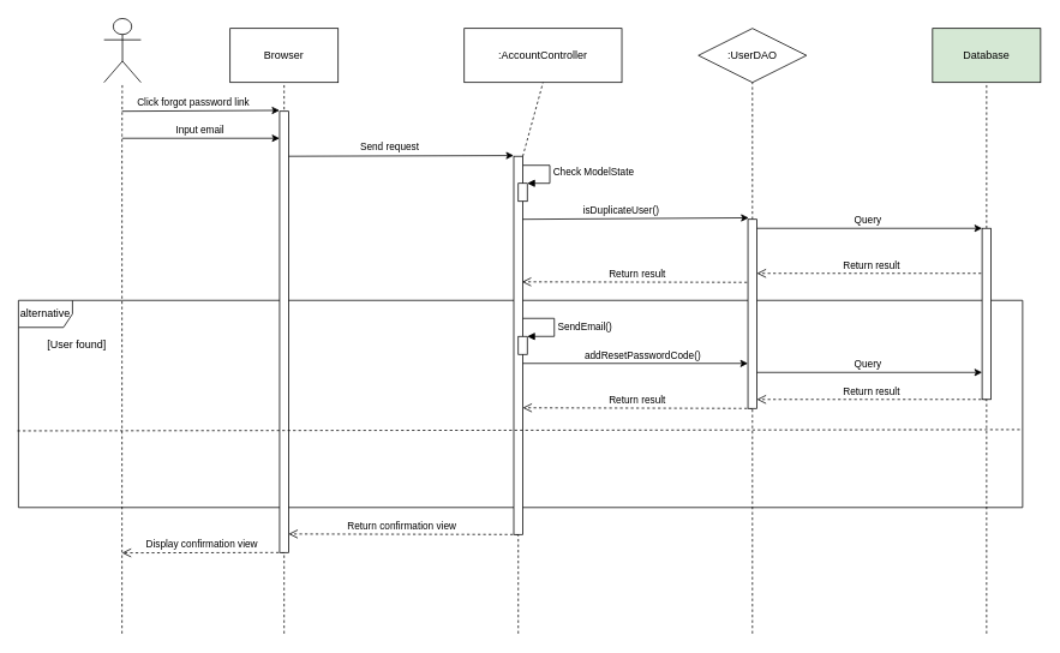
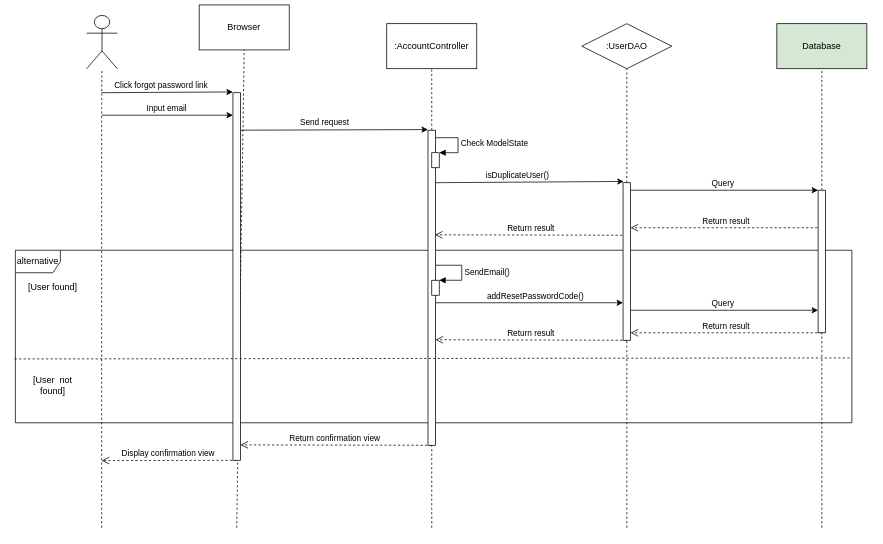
  <mxCell id="0" />
  <mxCell id="1" parent="0" />
  <mxCell id="2" value="alternative" style="shape=umlFrame;whiteSpace=wrap;html=1;fontColor=none;" parent="1" vertex="1"><mxGeometry x="20" y="333" width="1115" height="230" as="geometry" /></mxCell>
  <mxCell id="3" value="Actor" style="shape=umlActor;verticalLabelPosition=bottom;verticalAlign=top;outlineConnect=0;html=1;noLabel=1;fontColor=none;" parent="1" vertex="1"><mxGeometry x="115" y="20" width="41" height="71" as="geometry" /></mxCell>
- <mxCell id="4" value="Browser" style="rounded=0;whiteSpace=wrap;html=1;" parent="1" vertex="1"><mxGeometry x="255" y="31" width="120" height="60" as="geometry" /></mxCell>
- <mxCell id="5" value=":AccountController" style="rounded=0;whiteSpace=wrap;html=1;" parent="1" vertex="1"><mxGeometry x="515" y="31" width="175" height="60" as="geometry" /></mxCell>
+ <mxCell id="4" value="Browser" style="rounded=0;whiteSpace=wrap;html=1;" parent="1" vertex="1"><mxGeometry x="265" y="6" width="120" height="60" as="geometry" /></mxCell>
+ <mxCell id="5" value=":AccountController" style="rounded=0;whiteSpace=wrap;html=1;" parent="1" vertex="1"><mxGeometry x="515" y="31" width="120" height="60" as="geometry" /></mxCell>
  <mxCell id="6" value=":UserDAO" style="rhombus;whiteSpace=wrap;html=1;" parent="1" vertex="1"><mxGeometry x="775" y="31" width="120" height="60" as="geometry" /></mxCell>
  <mxCell id="7" value="Database" style="rounded=0;whiteSpace=wrap;html=1;fillColor=#d5e8d4;" parent="1" vertex="1"><mxGeometry x="1035" y="31" width="120" height="60" as="geometry" /></mxCell>
  <mxCell id="8" value="" style="endArrow=none;dashed=1;html=1;fontColor=none;" parent="1" target="3" edge="1"><mxGeometry width="50" height="50" relative="1" as="geometry"><mxPoint x="135" y="703" as="sourcePoint" /><mxPoint x="175" y="103" as="targetPoint" /><Array as="points"><mxPoint x="135" y="153" /></Array></mxGeometry></mxCell>
  <mxCell id="9" value="" style="endArrow=none;dashed=1;html=1;fontColor=none;entryX=0.5;entryY=1;entryDx=0;entryDy=0;" parent="1" target="4" edge="1"><mxGeometry width="50" height="50" relative="1" as="geometry"><mxPoint x="315" y="703" as="sourcePoint" /><mxPoint x="715" y="213" as="targetPoint" /></mxGeometry></mxCell>
  <mxCell id="10" value="" style="endArrow=none;dashed=1;html=1;fontColor=none;entryX=0.5;entryY=1;entryDx=0;entryDy=0;startArrow=none;" parent="1" source="44" target="7" edge="1"><mxGeometry width="50" height="50" relative="1" as="geometry"><mxPoint x="1095" y="703" as="sourcePoint" /><mxPoint x="1135" y="133" as="targetPoint" /></mxGeometry></mxCell>
  <mxCell id="11" value="" style="endArrow=classic;html=1;fontColor=none;entryX=-0.01;entryY=-0.002;entryDx=0;entryDy=0;entryPerimeter=0;" parent="1" target="37" edge="1"><mxGeometry width="50" height="50" relative="1" as="geometry"><mxPoint x="135" y="123" as="sourcePoint" /><mxPoint x="305" y="122" as="targetPoint" /></mxGeometry></mxCell>
  <mxCell id="12" value="Click forgot password link" style="edgeLabel;html=1;align=center;verticalAlign=middle;resizable=0;points=[];fontColor=none;" parent="11" vertex="1" connectable="0"><mxGeometry x="-0.102" y="1" relative="1" as="geometry"><mxPoint y="-9" as="offset" /></mxGeometry></mxCell>
  <mxCell id="13" value="" style="endArrow=classic;html=1;fontColor=none;" parent="1" target="37" edge="1"><mxGeometry width="50" height="50" relative="1" as="geometry"><mxPoint x="135" y="153" as="sourcePoint" /><mxPoint x="305" y="153" as="targetPoint" /></mxGeometry></mxCell>
  <mxCell id="14" value="Input email&amp;nbsp;" style="edgeLabel;html=1;align=center;verticalAlign=middle;resizable=0;points=[];fontColor=none;" parent="13" vertex="1" connectable="0"><mxGeometry x="0.085" y="2" relative="1" as="geometry"><mxPoint x="-8" y="-8" as="offset" /></mxGeometry></mxCell>
  <mxCell id="15" value="" style="endArrow=classic;html=1;fontColor=none;entryX=-0.01;entryY=-0.002;entryDx=0;entryDy=0;entryPerimeter=0;" parent="1" target="38" edge="1"><mxGeometry width="50" height="50" relative="1" as="geometry"><mxPoint x="315" y="173" as="sourcePoint" /><mxPoint x="565" y="173" as="targetPoint" /></mxGeometry></mxCell>
  <mxCell id="16" value="Send request" style="edgeLabel;html=1;align=center;verticalAlign=middle;resizable=0;points=[];fontColor=none;" parent="15" vertex="1" connectable="0"><mxGeometry x="-0.085" y="1" relative="1" as="geometry"><mxPoint y="-9" as="offset" /></mxGeometry></mxCell>
  <mxCell id="17" value="Check ModelState" style="edgeStyle=orthogonalEdgeStyle;html=1;align=left;spacingLeft=2;endArrow=block;rounded=0;entryX=1;entryY=0;fontColor=none;" parent="1" target="40" edge="1"><mxGeometry relative="1" as="geometry"><mxPoint x="580" y="183" as="sourcePoint" /><Array as="points"><mxPoint x="610" y="183" /></Array></mxGeometry></mxCell>
  <mxCell id="18" value="" style="endArrow=classic;html=1;fontColor=none;entryX=0.086;entryY=-0.008;entryDx=0;entryDy=0;entryPerimeter=0;" parent="1" target="42" edge="1"><mxGeometry width="50" height="50" relative="1" as="geometry"><mxPoint y="243" as="sourcePoint" x="575" /><mxPoint x="825" y="243" as="targetPoint" /></mxGeometry></mxCell>
  <mxCell id="19" value="isDuplicateUser()" style="edgeLabel;html=1;align=center;verticalAlign=middle;resizable=0;points=[];fontColor=none;" parent="18" vertex="1" connectable="0"><mxGeometry x="-0.106" y="2" relative="1" as="geometry"><mxPoint y="-8" as="offset" /></mxGeometry></mxCell>
  <mxCell id="20" value="" style="endArrow=classic;html=1;fontColor=none;" parent="1" target="44" edge="1"><mxGeometry width="50" height="50" relative="1" as="geometry"><mxPoint x="835" y="253" as="sourcePoint" /><mxPoint x="1095" y="253" as="targetPoint" /></mxGeometry></mxCell>
  <mxCell id="21" value="Query" style="edgeLabel;html=1;align=center;verticalAlign=middle;resizable=0;points=[];fontColor=none;" parent="20" vertex="1" connectable="0"><mxGeometry x="-0.063" y="3" relative="1" as="geometry"><mxPoint x="8" y="-7" as="offset" /></mxGeometry></mxCell>
  <mxCell id="22" value="Return result" style="html=1;verticalAlign=bottom;endArrow=open;dashed=1;endSize=8;fontColor=none;" parent="1" target="42" edge="1"><mxGeometry relative="1" as="geometry"><mxPoint x="1095" y="303" as="sourcePoint" /><mxPoint x="855" y="302" as="targetPoint" /></mxGeometry></mxCell>
  <mxCell id="23" value="Return result" style="html=1;verticalAlign=bottom;endArrow=open;dashed=1;endSize=8;fontColor=none;entryX=0.92;entryY=0.332;entryDx=0;entryDy=0;entryPerimeter=0;" parent="1" target="38" edge="1"><mxGeometry relative="1" as="geometry"><mxPoint x="835" y="313" as="sourcePoint" /><mxPoint y="313" as="targetPoint" x="575" /></mxGeometry></mxCell>
- <mxCell id="24" value="[User found]" style="text;html=1;strokeColor=none;fillColor=none;align=center;verticalAlign=middle;whiteSpace=wrap;rounded=0;dashed=1;fontColor=none;" parent="1" vertex="1"><mxGeometry x="50" y="373" width="70" height="20" as="geometry" /></mxCell>
+ <mxCell id="24" value="[User found]" style="text;html=1;strokeColor=none;fillColor=none;align=center;verticalAlign=middle;whiteSpace=wrap;rounded=0;dashed=1;fontColor=none;" parent="1" vertex="1"><mxGeometry x="35" y="373" width="70" height="20" as="geometry" /></mxCell>
+ <mxCell id="25" value="[User&amp;nbsp; not found]" style="text;html=1;strokeColor=none;fillColor=none;align=center;verticalAlign=middle;whiteSpace=wrap;rounded=0;dashed=1;fontColor=none;" parent="1" vertex="1"><mxGeometry x="35" y="503" width="70" height="20" as="geometry" /></mxCell>
  <mxCell id="26" value="SendEmail()" style="edgeStyle=orthogonalEdgeStyle;html=1;align=left;spacingLeft=2;endArrow=block;rounded=0;fontColor=none;" parent="1" edge="1"><mxGeometry x="0.111" relative="1" as="geometry"><mxPoint y="353" as="sourcePoint" x="575" /><Array as="points"><mxPoint x="615" y="353" /><mxPoint x="615" y="373" /></Array><mxPoint x="585" y="373" as="targetPoint" /><mxPoint as="offset" /></mxGeometry></mxCell>
  <mxCell id="27" value="" style="endArrow=none;dashed=1;html=1;fontColor=none;entryX=0.5;entryY=1;entryDx=0;entryDy=0;startArrow=none;" parent="1" source="42" target="6" edge="1"><mxGeometry width="50" height="50" relative="1" as="geometry"><mxPoint x="835" y="703" as="sourcePoint" /><mxPoint x="875" y="93" as="targetPoint" /></mxGeometry></mxCell>
  <mxCell id="28" value="" style="endArrow=none;dashed=1;html=1;fontColor=none;entryX=0.5;entryY=1;entryDx=0;entryDy=0;startArrow=none;" parent="1" source="38" target="5" edge="1"><mxGeometry width="50" height="50" relative="1" as="geometry"><mxPoint y="703" as="sourcePoint" x="575" /><mxPoint x="845" y="243" as="targetPoint" /></mxGeometry></mxCell>
  <mxCell id="29" value="" style="endArrow=classic;html=1;fontColor=none;" parent="1" target="42" edge="1"><mxGeometry width="50" height="50" relative="1" as="geometry"><mxPoint y="403" as="sourcePoint" x="575" /><mxPoint x="835" y="403" as="targetPoint" /></mxGeometry></mxCell>
  <mxCell id="30" value="addResetPasswordCode()" style="edgeLabel;html=1;align=center;verticalAlign=middle;resizable=0;points=[];fontColor=none;" parent="29" vertex="1" connectable="0"><mxGeometry x="0.077" relative="1" as="geometry"><mxPoint y="-10" as="offset" /></mxGeometry></mxCell>
  <mxCell id="31" value="" style="endArrow=classic;html=1;fontColor=none;" parent="1" target="44" edge="1"><mxGeometry width="50" height="50" relative="1" as="geometry"><mxPoint x="835" y="413" as="sourcePoint" /><mxPoint x="1095" y="413" as="targetPoint" /></mxGeometry></mxCell>
  <mxCell id="32" value="Query" style="edgeLabel;html=1;align=center;verticalAlign=middle;resizable=0;points=[];fontColor=none;" parent="31" vertex="1" connectable="0"><mxGeometry x="0.122" y="-2" relative="1" as="geometry"><mxPoint x="-16" y="-12" as="offset" /></mxGeometry></mxCell>
  <mxCell id="33" value="Return result" style="html=1;verticalAlign=bottom;endArrow=open;dashed=1;endSize=8;fontColor=none;" parent="1" target="42" edge="1"><mxGeometry relative="1" as="geometry"><mxPoint x="1095" y="443" as="sourcePoint" /><mxPoint x="835" y="443" as="targetPoint" /></mxGeometry></mxCell>
  <mxCell id="34" value="Return result" style="html=1;verticalAlign=bottom;endArrow=open;dashed=1;endSize=8;fontColor=none;entryX=1;entryY=0.665;entryDx=0;entryDy=0;entryPerimeter=0;" parent="1" target="38" edge="1"><mxGeometry relative="1" as="geometry"><mxPoint x="835" y="453" as="sourcePoint" /><mxPoint y="453" as="targetPoint" x="575" /></mxGeometry></mxCell>
  <mxCell id="35" value="Return confirmation view&amp;nbsp;" style="html=1;verticalAlign=bottom;endArrow=open;dashed=1;endSize=8;fontColor=none;entryX=1;entryY=0.958;entryDx=0;entryDy=0;entryPerimeter=0;" parent="1" target="37" edge="1"><mxGeometry relative="1" as="geometry"><mxPoint y="593" as="sourcePoint" x="575" /><mxPoint x="315" y="593" as="targetPoint" /></mxGeometry></mxCell>
  <mxCell id="36" value="Display confirmation view&amp;nbsp;" style="html=1;verticalAlign=bottom;endArrow=open;dashed=1;endSize=8;fontColor=none;" parent="1" edge="1"><mxGeometry relative="1" as="geometry"><mxPoint x="315" y="613" as="sourcePoint" /><mxPoint x="135" y="613.42" as="targetPoint" /></mxGeometry></mxCell>
  <mxCell id="37" value="" style="html=1;points=[];perimeter=orthogonalPerimeter;fontColor=none;strokeWidth=1;" parent="1" vertex="1"><mxGeometry x="310" y="123" width="10" height="490" as="geometry" /></mxCell>
  <mxCell id="38" value="" style="html=1;points=[];perimeter=orthogonalPerimeter;fontColor=none;strokeWidth=1;" parent="1" vertex="1"><mxGeometry x="570" y="173" width="10" height="420" as="geometry" /></mxCell>
  <mxCell id="39" value="" style="endArrow=none;dashed=1;html=1;fontColor=none;entryX=0.5;entryY=1;entryDx=0;entryDy=0;" parent="1" target="38" edge="1"><mxGeometry width="50" height="50" relative="1" as="geometry"><mxPoint y="703" as="sourcePoint" x="575" /><mxPoint y="91" as="targetPoint" x="575" /></mxGeometry></mxCell>
  <mxCell id="40" value="" style="html=1;points=[];perimeter=orthogonalPerimeter;fontColor=none;" parent="1" vertex="1"><mxGeometry y="203" width="10" height="20" as="geometry" x="575" /></mxCell>
  <mxCell id="41" value="" style="html=1;points=[];perimeter=orthogonalPerimeter;fontColor=none;strokeWidth=1;" parent="1" vertex="1"><mxGeometry y="373" width="10" height="20" as="geometry" x="575" /></mxCell>
  <mxCell id="42" value="" style="html=1;points=[];perimeter=orthogonalPerimeter;fontColor=none;strokeWidth=1;" parent="1" vertex="1"><mxGeometry x="830" y="243" width="10" height="210" as="geometry" /></mxCell>
  <mxCell id="43" value="" style="endArrow=none;dashed=1;html=1;fontColor=none;entryX=0.5;entryY=1;entryDx=0;entryDy=0;" parent="1" target="42" edge="1"><mxGeometry width="50" height="50" relative="1" as="geometry"><mxPoint x="835" y="703" as="sourcePoint" /><mxPoint x="835" y="91" as="targetPoint" /></mxGeometry></mxCell>
  <mxCell id="44" value="" style="html=1;points=[];perimeter=orthogonalPerimeter;fontColor=none;strokeWidth=1;" parent="1" vertex="1"><mxGeometry x="1090" y="253" width="10" height="190" as="geometry" /></mxCell>
  <mxCell id="45" value="" style="endArrow=none;dashed=1;html=1;fontColor=none;entryX=0.5;entryY=1;entryDx=0;entryDy=0;" parent="1" target="44" edge="1"><mxGeometry width="50" height="50" relative="1" as="geometry"><mxPoint x="1095" y="703" as="sourcePoint" /><mxPoint x="1095" y="91" as="targetPoint" /></mxGeometry></mxCell>
  <mxCell id="46" value="" style="endArrow=none;html=1;dashed=1;exitX=-0.001;exitY=0.63;exitDx=0;exitDy=0;exitPerimeter=0;entryX=1;entryY=0.624;entryDx=0;entryDy=0;entryPerimeter=0;" edge="1" parent="1" source="2" target="2"><mxGeometry width="50" height="50" relative="1" as="geometry"><mxPoint x="25" y="477" as="sourcePoint" /><mxPoint x="1125" y="477" as="targetPoint" /></mxGeometry></mxCell>
